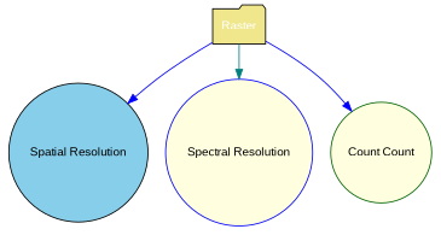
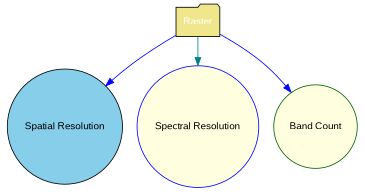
  digraph {
    concentrate=true
    node [color=black fontname=Arial fontsize=12 shape=circle style=filled fillcolor=lightyellow]
    edge [color=blue]
    Raster [fontcolor=white shape=folder weight=18 fillcolor=khaki]
    n2 [label="Spatial Resolution" fillcolor=skyblue]
    n3 [label="Spectral Resolution" color=blue]
-   n4 [label="Count Count" color=darkgreen]
+   n4 [label="Band Count" color=darkgreen]
    Raster -> n2
    Raster -> n3 [color=teal]
    Raster -> n4
  }
